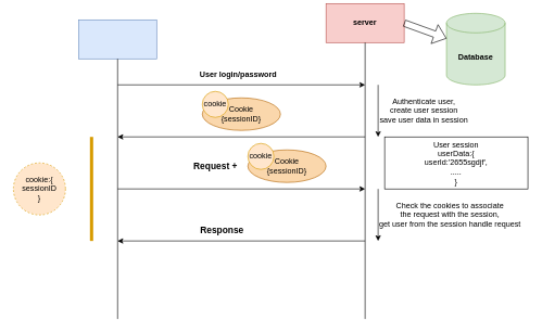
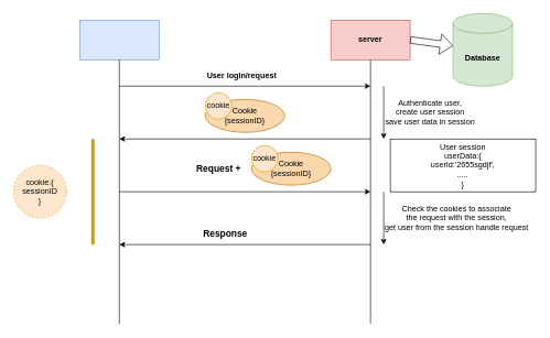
  <mxCell id="0" />
  <mxCell id="1" parent="0" />
  <mxCell id="2" value="" style="rounded=0;whiteSpace=wrap;html=1;fillColor=#dae8fc;strokeColor=#6c8ebf;" vertex="1" parent="1"><mxGeometry x="120" y="30" width="120" height="60" as="geometry" /></mxCell>
- <mxCell id="3" value="&lt;b&gt;server&lt;/b&gt;" style="rounded=0;whiteSpace=wrap;html=1;fillColor=#f8cecc;strokeColor=#b85450;" vertex="1" parent="1"><mxGeometry x="500" y="5" width="120" height="60" as="geometry" /></mxCell>
+ <mxCell id="3" value="&lt;b&gt;server&lt;/b&gt;" style="rounded=0;whiteSpace=wrap;html=1;fillColor=#f8cecc;strokeColor=#b85450;" vertex="1" parent="1"><mxGeometry x="500" y="30" width="120" height="60" as="geometry" /></mxCell>
  <mxCell id="4" value="cookie:{&lt;div&gt;sessionID&lt;/div&gt;&lt;div&gt;}&lt;/div&gt;" style="ellipse;whiteSpace=wrap;html=1;aspect=fixed;fillColor=#ffe6cc;strokeColor=#d79b00;dashed=1;" vertex="1" parent="1"><mxGeometry x="20" y="250" width="80" height="80" as="geometry" /></mxCell>
  <mxCell id="5" value="&lt;b&gt;Database&lt;/b&gt;" style="shape=cylinder3;whiteSpace=wrap;html=1;boundedLbl=1;backgroundOutline=1;size=15;fillColor=#d5e8d4;strokeColor=#82b366;" vertex="1" parent="1"><mxGeometry x="685" y="20" width="90" height="110" as="geometry" /></mxCell>
  <mxCell id="6" value="" style="shape=flexArrow;endArrow=classic;html=1;rounded=0;exitX=1;exitY=0.5;exitDx=0;exitDy=0;" edge="1" parent="1" source="3" target="5"><mxGeometry width="50" height="50" relative="1" as="geometry"><mxPoint x="650" y="160" as="sourcePoint" /><mxPoint x="700" y="370" as="targetPoint" /></mxGeometry></mxCell>
  <mxCell id="7" value="" style="endArrow=none;html=1;rounded=0;entryX=0.5;entryY=1;entryDx=0;entryDy=0;" edge="1" parent="1" target="3"><mxGeometry width="50" height="50" relative="1" as="geometry"><mxPoint x="560" y="490" as="sourcePoint" /><mxPoint x="700" y="370" as="targetPoint" /></mxGeometry></mxCell>
  <mxCell id="8" value="" style="endArrow=none;html=1;rounded=0;entryX=0.5;entryY=1;entryDx=0;entryDy=0;" edge="1" parent="1" target="2"><mxGeometry width="50" height="50" relative="1" as="geometry"><mxPoint x="180" y="490" as="sourcePoint" /><mxPoint x="570" y="100" as="targetPoint" /></mxGeometry></mxCell>
  <mxCell id="9" value="" style="endArrow=classic;html=1;rounded=0;" edge="1" parent="1"><mxGeometry width="50" height="50" relative="1" as="geometry"><mxPoint x="180" y="130" as="sourcePoint" /><mxPoint x="560" y="130" as="targetPoint" /></mxGeometry></mxCell>
  <mxCell id="10" value="" style="endArrow=classic;html=1;rounded=0;" edge="1" parent="1"><mxGeometry width="50" height="50" relative="1" as="geometry"><mxPoint x="560" y="210" as="sourcePoint" /><mxPoint x="180" y="210" as="targetPoint" /></mxGeometry></mxCell>
  <mxCell id="11" value="" style="endArrow=classic;html=1;rounded=0;" edge="1" parent="1"><mxGeometry width="50" height="50" relative="1" as="geometry"><mxPoint x="180" y="290" as="sourcePoint" /><mxPoint x="560" y="290" as="targetPoint" /></mxGeometry></mxCell>
  <mxCell id="12" value="" style="endArrow=classic;html=1;rounded=0;" edge="1" parent="1"><mxGeometry width="50" height="50" relative="1" as="geometry"><mxPoint x="560" y="370" as="sourcePoint" /><mxPoint x="180" y="370" as="targetPoint" /></mxGeometry></mxCell>
  <mxCell id="13" value="" style="endArrow=none;html=1;rounded=0;fillColor=#ffe6cc;strokeColor=#d79b00;strokeWidth=5;" edge="1" parent="1"><mxGeometry width="50" height="50" relative="1" as="geometry"><mxPoint x="140" y="370" as="sourcePoint" /><mxPoint x="140" y="210" as="targetPoint" /></mxGeometry></mxCell>
  <mxCell id="14" value="Cookie&lt;div&gt;{sessionID}&lt;/div&gt;" style="ellipse;whiteSpace=wrap;html=1;fillColor=#fad7ac;strokeColor=#b46504;" vertex="1" parent="1"><mxGeometry x="310" y="150" width="120" height="50" as="geometry" /></mxCell>
  <mxCell id="15" value="cookie" style="ellipse;whiteSpace=wrap;html=1;aspect=fixed;fillColor=#ffe6cc;strokeColor=#d79b00;" vertex="1" parent="1"><mxGeometry x="310" y="140" width="40" height="40" as="geometry" /></mxCell>
  <mxCell id="16" value="Cookie&lt;div&gt;{sessionID}&lt;/div&gt;" style="ellipse;whiteSpace=wrap;html=1;fillColor=#fad7ac;strokeColor=#b46504;" vertex="1" parent="1"><mxGeometry x="380" y="230" width="120" height="50" as="geometry" /></mxCell>
  <mxCell id="17" value="cookie" style="ellipse;whiteSpace=wrap;html=1;aspect=fixed;fillColor=#ffe6cc;strokeColor=#d79b00;" vertex="1" parent="1"><mxGeometry x="380" y="220" width="40" height="40" as="geometry" /></mxCell>
  <mxCell id="18" value="&lt;font style=&quot;font-size: 14px;&quot;&gt;&lt;b&gt;Request +&lt;/b&gt;&lt;/font&gt;" style="text;html=1;align=center;verticalAlign=middle;resizable=0;points=[];autosize=1;strokeColor=none;fillColor=none;" vertex="1" parent="1"><mxGeometry x="285" y="240" width="90" height="30" as="geometry" /></mxCell>
  <mxCell id="19" value="&lt;font style=&quot;font-size: 14px;&quot;&gt;&lt;b&gt;Response&lt;/b&gt;&lt;/font&gt;" style="text;html=1;align=center;verticalAlign=middle;resizable=0;points=[];autosize=1;strokeColor=none;fillColor=none;" vertex="1" parent="1"><mxGeometry x="295" y="338" width="90" height="30" as="geometry" /></mxCell>
- <mxCell id="20" value="&lt;b&gt;User login/password&lt;/b&gt;" style="text;html=1;align=center;verticalAlign=middle;resizable=0;points=[];autosize=1;strokeColor=none;fillColor=none;" vertex="1" parent="1"><mxGeometry x="295" y="100" width="140" height="30" as="geometry" /></mxCell>
+ <mxCell id="20" value="&lt;b&gt;User login/request&lt;/b&gt;" style="text;html=1;align=center;verticalAlign=middle;resizable=0;points=[];autosize=1;strokeColor=none;fillColor=none;" vertex="1" parent="1"><mxGeometry x="295" y="100" width="140" height="30" as="geometry" /></mxCell>
  <mxCell id="21" value="" style="endArrow=classic;html=1;rounded=0;" edge="1" parent="1"><mxGeometry width="50" height="50" relative="1" as="geometry"><mxPoint x="580" y="130" as="sourcePoint" /><mxPoint x="580" y="210" as="targetPoint" /></mxGeometry></mxCell>
  <mxCell id="22" value="Authenticate user,&lt;div&gt;create user session&lt;/div&gt;&lt;div&gt;save user data in session&lt;/div&gt;" style="text;html=1;align=center;verticalAlign=middle;resizable=0;points=[];autosize=1;strokeColor=none;fillColor=none;" vertex="1" parent="1"><mxGeometry x="570" y="140" width="160" height="60" as="geometry" /></mxCell>
  <mxCell id="23" value="User session&lt;div&gt;userData:{&lt;/div&gt;&lt;div&gt;userId:'2655sgdjf',&lt;/div&gt;&lt;div&gt;.....&lt;/div&gt;&lt;div&gt;}&lt;/div&gt;" style="rounded=0;whiteSpace=wrap;html=1;" vertex="1" parent="1"><mxGeometry x="590" y="210" width="220" height="80" as="geometry" /></mxCell>
  <mxCell id="24" value="" style="endArrow=classic;html=1;rounded=0;" edge="1" parent="1"><mxGeometry width="50" height="50" relative="1" as="geometry"><mxPoint x="580" y="290" as="sourcePoint" /><mxPoint x="580" y="370" as="targetPoint" /></mxGeometry></mxCell>
  <mxCell id="25" value="Check the cookies to associate&lt;div&gt;the request with the session,&lt;/div&gt;&lt;div&gt;get user from the session handle request&lt;/div&gt;" style="text;html=1;align=center;verticalAlign=middle;resizable=0;points=[];autosize=1;strokeColor=none;fillColor=none;" vertex="1" parent="1"><mxGeometry x="570" y="300" width="240" height="60" as="geometry" /></mxCell>
